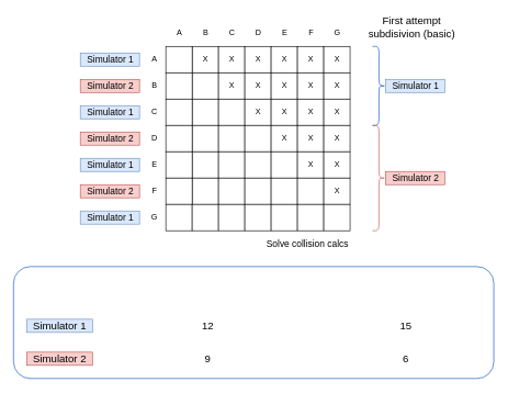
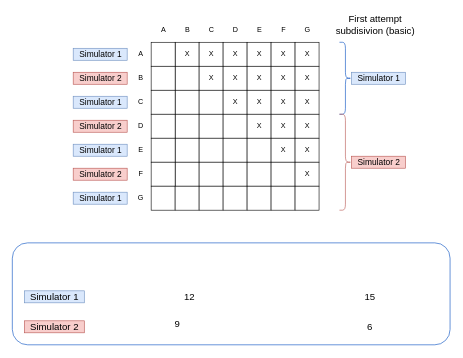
  <mxCell id="0" />
  <mxCell id="1" parent="0" />
  <mxCell id="2" value="" style="rounded=1;whiteSpace=wrap;html=1;strokeColor=#004CBF;fillColor=none;gradientColor=none;fontSize=16;" vertex="1" parent="1"><mxGeometry x="20" y="404.5" width="730" height="170" as="geometry" /></mxCell>
  <mxCell id="3" value="X" style="rounded=0;whiteSpace=wrap;html=1;" vertex="1" parent="1"><mxGeometry x="291.5" y="70" width="40" height="40" as="geometry" /></mxCell>
  <mxCell id="4" value="X" style="rounded=0;whiteSpace=wrap;html=1;" vertex="1" parent="1"><mxGeometry x="331.5" y="70" width="40" height="40" as="geometry" /></mxCell>
  <mxCell id="5" value="X" style="rounded=0;whiteSpace=wrap;html=1;" vertex="1" parent="1"><mxGeometry x="371.5" y="70" width="40" height="40" as="geometry" /></mxCell>
  <mxCell id="6" value="X" style="rounded=0;whiteSpace=wrap;html=1;" vertex="1" parent="1"><mxGeometry x="411.5" y="70" width="40" height="40" as="geometry" /></mxCell>
  <mxCell id="7" value="X" style="rounded=0;whiteSpace=wrap;html=1;" vertex="1" parent="1"><mxGeometry x="451.5" y="70" width="40" height="40" as="geometry" /></mxCell>
  <mxCell id="8" value="X" style="rounded=0;whiteSpace=wrap;html=1;" vertex="1" parent="1"><mxGeometry x="491.5" y="70" width="40" height="40" as="geometry" /></mxCell>
  <mxCell id="9" value="" style="rounded=0;whiteSpace=wrap;html=1;" vertex="1" parent="1"><mxGeometry x="291.5" y="110" width="40" height="40" as="geometry" /></mxCell>
  <mxCell id="10" value="X" style="rounded=0;whiteSpace=wrap;html=1;" vertex="1" parent="1"><mxGeometry x="331.5" y="110" width="40" height="40" as="geometry" /></mxCell>
  <mxCell id="11" value="X" style="rounded=0;whiteSpace=wrap;html=1;" vertex="1" parent="1"><mxGeometry x="371.5" y="110" width="40" height="40" as="geometry" /></mxCell>
  <mxCell id="12" value="X" style="rounded=0;whiteSpace=wrap;html=1;" vertex="1" parent="1"><mxGeometry x="411.5" y="110" width="40" height="40" as="geometry" /></mxCell>
  <mxCell id="13" value="X" style="rounded=0;whiteSpace=wrap;html=1;" vertex="1" parent="1"><mxGeometry x="451.5" y="110" width="40" height="40" as="geometry" /></mxCell>
  <mxCell id="14" value="X" style="rounded=0;whiteSpace=wrap;html=1;" vertex="1" parent="1"><mxGeometry x="491.5" y="110" width="40" height="40" as="geometry" /></mxCell>
  <mxCell id="15" value="" style="rounded=0;whiteSpace=wrap;html=1;" vertex="1" parent="1"><mxGeometry x="291.5" y="150" width="40" height="40" as="geometry" /></mxCell>
  <mxCell id="16" value="" style="rounded=0;whiteSpace=wrap;html=1;" vertex="1" parent="1"><mxGeometry x="331.5" y="150" width="40" height="40" as="geometry" /></mxCell>
  <mxCell id="17" value="X" style="rounded=0;whiteSpace=wrap;html=1;" vertex="1" parent="1"><mxGeometry x="371.5" y="150" width="40" height="40" as="geometry" /></mxCell>
  <mxCell id="18" value="X" style="rounded=0;whiteSpace=wrap;html=1;" vertex="1" parent="1"><mxGeometry x="411.5" y="150" width="40" height="40" as="geometry" /></mxCell>
  <mxCell id="19" value="X" style="rounded=0;whiteSpace=wrap;html=1;" vertex="1" parent="1"><mxGeometry x="451.5" y="150" width="40" height="40" as="geometry" /></mxCell>
  <mxCell id="20" value="X" style="rounded=0;whiteSpace=wrap;html=1;" vertex="1" parent="1"><mxGeometry x="491.5" y="150" width="40" height="40" as="geometry" /></mxCell>
  <mxCell id="21" value="" style="rounded=0;whiteSpace=wrap;html=1;" vertex="1" parent="1"><mxGeometry x="291.5" y="190" width="40" height="40" as="geometry" /></mxCell>
  <mxCell id="22" value="" style="rounded=0;whiteSpace=wrap;html=1;" vertex="1" parent="1"><mxGeometry x="331.5" y="190" width="40" height="40" as="geometry" /></mxCell>
  <mxCell id="23" value="" style="rounded=0;whiteSpace=wrap;html=1;" vertex="1" parent="1"><mxGeometry x="371.5" y="190" width="40" height="40" as="geometry" /></mxCell>
  <mxCell id="24" value="X" style="rounded=0;whiteSpace=wrap;html=1;" vertex="1" parent="1"><mxGeometry x="411.5" y="190" width="40" height="40" as="geometry" /></mxCell>
  <mxCell id="25" value="X" style="rounded=0;whiteSpace=wrap;html=1;" vertex="1" parent="1"><mxGeometry x="451.5" y="190" width="40" height="40" as="geometry" /></mxCell>
  <mxCell id="26" value="X" style="rounded=0;whiteSpace=wrap;html=1;" vertex="1" parent="1"><mxGeometry x="491.5" y="190" width="40" height="40" as="geometry" /></mxCell>
  <mxCell id="27" value="" style="rounded=0;whiteSpace=wrap;html=1;" vertex="1" parent="1"><mxGeometry x="291.5" y="230" width="40" height="40" as="geometry" /></mxCell>
  <mxCell id="28" value="" style="rounded=0;whiteSpace=wrap;html=1;" vertex="1" parent="1"><mxGeometry x="331.5" y="230" width="40" height="40" as="geometry" /></mxCell>
  <mxCell id="29" value="" style="rounded=0;whiteSpace=wrap;html=1;" vertex="1" parent="1"><mxGeometry x="371.5" y="230" width="40" height="40" as="geometry" /></mxCell>
  <mxCell id="30" value="" style="rounded=0;whiteSpace=wrap;html=1;" vertex="1" parent="1"><mxGeometry x="411.5" y="230" width="40" height="40" as="geometry" /></mxCell>
  <mxCell id="31" value="X" style="rounded=0;whiteSpace=wrap;html=1;" vertex="1" parent="1"><mxGeometry x="451.5" y="230" width="40" height="40" as="geometry" /></mxCell>
  <mxCell id="32" value="X" style="rounded=0;whiteSpace=wrap;html=1;" vertex="1" parent="1"><mxGeometry x="491.5" y="230" width="40" height="40" as="geometry" /></mxCell>
  <mxCell id="33" value="" style="rounded=0;whiteSpace=wrap;html=1;" vertex="1" parent="1"><mxGeometry x="291.5" y="270" width="40" height="40" as="geometry" /></mxCell>
  <mxCell id="34" value="" style="rounded=0;whiteSpace=wrap;html=1;" vertex="1" parent="1"><mxGeometry x="331.5" y="270" width="40" height="40" as="geometry" /></mxCell>
  <mxCell id="35" value="" style="rounded=0;whiteSpace=wrap;html=1;" vertex="1" parent="1"><mxGeometry x="371.5" y="270" width="40" height="40" as="geometry" /></mxCell>
  <mxCell id="36" value="" style="rounded=0;whiteSpace=wrap;html=1;" vertex="1" parent="1"><mxGeometry x="411.5" y="270" width="40" height="40" as="geometry" /></mxCell>
  <mxCell id="37" value="" style="rounded=0;whiteSpace=wrap;html=1;" vertex="1" parent="1"><mxGeometry x="451.5" y="270" width="40" height="40" as="geometry" /></mxCell>
  <mxCell id="38" value="X" style="rounded=0;whiteSpace=wrap;html=1;" vertex="1" parent="1"><mxGeometry x="491.5" y="270" width="40" height="40" as="geometry" /></mxCell>
  <mxCell id="39" value="" style="rounded=0;whiteSpace=wrap;html=1;" vertex="1" parent="1"><mxGeometry x="251.5" y="70" width="40" height="40" as="geometry" /></mxCell>
  <mxCell id="40" value="" style="rounded=0;whiteSpace=wrap;html=1;" vertex="1" parent="1"><mxGeometry x="251.5" y="110" width="40" height="40" as="geometry" /></mxCell>
  <mxCell id="41" value="" style="rounded=0;whiteSpace=wrap;html=1;" vertex="1" parent="1"><mxGeometry x="251.5" y="150" width="40" height="40" as="geometry" /></mxCell>
  <mxCell id="42" value="" style="rounded=0;whiteSpace=wrap;html=1;" vertex="1" parent="1"><mxGeometry x="251.5" y="190" width="40" height="40" as="geometry" /></mxCell>
  <mxCell id="43" value="" style="rounded=0;whiteSpace=wrap;html=1;" vertex="1" parent="1"><mxGeometry x="251.5" y="230" width="40" height="40" as="geometry" /></mxCell>
  <mxCell id="44" value="" style="rounded=0;whiteSpace=wrap;html=1;" vertex="1" parent="1"><mxGeometry x="251.5" y="270" width="40" height="40" as="geometry" /></mxCell>
  <mxCell id="45" value="" style="rounded=0;whiteSpace=wrap;html=1;" vertex="1" parent="1"><mxGeometry x="251.5" y="310" width="40" height="40" as="geometry" /></mxCell>
  <mxCell id="46" value="" style="rounded=0;whiteSpace=wrap;html=1;" vertex="1" parent="1"><mxGeometry x="291.5" y="310" width="40" height="40" as="geometry" /></mxCell>
  <mxCell id="47" value="" style="rounded=0;whiteSpace=wrap;html=1;" vertex="1" parent="1"><mxGeometry x="331.5" y="310" width="40" height="40" as="geometry" /></mxCell>
  <mxCell id="48" value="" style="rounded=0;whiteSpace=wrap;html=1;" vertex="1" parent="1"><mxGeometry x="371.5" y="310" width="40" height="40" as="geometry" /></mxCell>
  <mxCell id="49" value="" style="rounded=0;whiteSpace=wrap;html=1;" vertex="1" parent="1"><mxGeometry x="411.5" y="310" width="40" height="40" as="geometry" /></mxCell>
  <mxCell id="50" value="" style="rounded=0;whiteSpace=wrap;html=1;" vertex="1" parent="1"><mxGeometry x="451.5" y="310" width="40" height="40" as="geometry" /></mxCell>
  <mxCell id="51" value="" style="rounded=0;whiteSpace=wrap;html=1;" vertex="1" parent="1"><mxGeometry x="491.5" y="310" width="40" height="40" as="geometry" /></mxCell>
  <mxCell id="52" value="A" style="text;html=1;align=center;verticalAlign=middle;resizable=0;points=[];autosize=1;" vertex="1" parent="1"><mxGeometry x="223.5" y="80" width="20" height="20" as="geometry" /></mxCell>
  <mxCell id="53" value="B" style="text;html=1;align=center;verticalAlign=middle;resizable=0;points=[];autosize=1;" vertex="1" parent="1"><mxGeometry x="223.5" y="120" width="20" height="20" as="geometry" /></mxCell>
  <mxCell id="54" value="C" style="text;html=1;align=center;verticalAlign=middle;resizable=0;points=[];autosize=1;" vertex="1" parent="1"><mxGeometry x="223.5" y="160" width="20" height="20" as="geometry" /></mxCell>
  <mxCell id="55" value="D" style="text;html=1;align=center;verticalAlign=middle;resizable=0;points=[];autosize=1;" vertex="1" parent="1"><mxGeometry x="223.5" y="200" width="20" height="20" as="geometry" /></mxCell>
  <mxCell id="56" value="E" style="text;html=1;align=center;verticalAlign=middle;resizable=0;points=[];autosize=1;" vertex="1" parent="1"><mxGeometry x="223.5" y="240" width="20" height="20" as="geometry" /></mxCell>
  <mxCell id="57" value="F" style="text;html=1;align=center;verticalAlign=middle;resizable=0;points=[];autosize=1;" vertex="1" parent="1"><mxGeometry x="223.5" y="280" width="20" height="20" as="geometry" /></mxCell>
  <mxCell id="58" value="G" style="text;html=1;align=center;verticalAlign=middle;resizable=0;points=[];autosize=1;" vertex="1" parent="1"><mxGeometry x="223.5" y="320" width="20" height="20" as="geometry" /></mxCell>
  <mxCell id="59" value="A" style="text;html=1;align=center;verticalAlign=middle;resizable=0;points=[];autosize=1;" vertex="1" parent="1"><mxGeometry x="261.5" y="40" width="20" height="20" as="geometry" /></mxCell>
  <mxCell id="60" value="B" style="text;html=1;align=center;verticalAlign=middle;resizable=0;points=[];autosize=1;" vertex="1" parent="1"><mxGeometry x="301.5" y="40" width="20" height="20" as="geometry" /></mxCell>
  <mxCell id="61" value="C" style="text;html=1;align=center;verticalAlign=middle;resizable=0;points=[];autosize=1;" vertex="1" parent="1"><mxGeometry x="341.5" y="40" width="20" height="20" as="geometry" /></mxCell>
  <mxCell id="62" value="D" style="text;html=1;align=center;verticalAlign=middle;resizable=0;points=[];autosize=1;" vertex="1" parent="1"><mxGeometry x="381.5" y="40" width="20" height="20" as="geometry" /></mxCell>
  <mxCell id="63" value="E" style="text;html=1;align=center;verticalAlign=middle;resizable=0;points=[];autosize=1;" vertex="1" parent="1"><mxGeometry x="421.5" y="40" width="20" height="20" as="geometry" /></mxCell>
  <mxCell id="64" value="F" style="text;html=1;align=center;verticalAlign=middle;resizable=0;points=[];autosize=1;" vertex="1" parent="1"><mxGeometry x="461.5" y="40" width="20" height="20" as="geometry" /></mxCell>
  <mxCell id="65" value="G" style="text;html=1;align=center;verticalAlign=middle;resizable=0;points=[];autosize=1;" vertex="1" parent="1"><mxGeometry x="501.5" y="40" width="20" height="20" as="geometry" /></mxCell>
- <mxCell id="66" value="Solve collision calcs" style="text;html=1;strokeColor=none;fillColor=none;align=center;verticalAlign=middle;whiteSpace=wrap;rounded=0;fontSize=14;" vertex="1" parent="1"><mxGeometry x="401.5" y="360" width="130" height="20" as="geometry" /></mxCell>
  <mxCell id="67" value="" style="shape=curlyBracket;whiteSpace=wrap;html=1;rounded=1;fontSize=14;flipH=1;fillColor=#FC1414;strokeColor=#004CBF;gradientColor=none;" vertex="1" parent="1"><mxGeometry x="565.5" y="70" width="20" height="120" as="geometry" /></mxCell>
  <mxCell id="68" value="" style="shape=curlyBracket;whiteSpace=wrap;html=1;rounded=1;fontSize=14;flipH=1;fillColor=#f8cecc;strokeColor=#b85450;" vertex="1" parent="1"><mxGeometry x="565.5" y="190" width="20" height="160" as="geometry" /></mxCell>
  <mxCell id="69" value="Simulator 1" style="text;html=1;align=center;verticalAlign=middle;resizable=0;points=[];autosize=1;fontSize=14;fillColor=#dae8fc;strokeColor=#6c8ebf;" vertex="1" parent="1"><mxGeometry x="585.5" y="120" width="90" height="20" as="geometry" /></mxCell>
  <mxCell id="70" value="Simulator 2" style="text;html=1;align=center;verticalAlign=middle;resizable=0;points=[];autosize=1;fontSize=14;fillColor=#f8cecc;strokeColor=#b85450;" vertex="1" parent="1"><mxGeometry x="585.5" y="260" width="90" height="20" as="geometry" /></mxCell>
  <mxCell id="71" value="Simulator 1" style="text;html=1;align=center;verticalAlign=middle;resizable=0;points=[];autosize=1;fontSize=14;fillColor=#dae8fc;strokeColor=#6c8ebf;" vertex="1" parent="1"><mxGeometry x="121.5" y="80" width="90" height="20" as="geometry" /></mxCell>
  <mxCell id="72" value="Simulator 1" style="text;html=1;align=center;verticalAlign=middle;resizable=0;points=[];autosize=1;fontSize=14;fillColor=#dae8fc;strokeColor=#6c8ebf;" vertex="1" parent="1"><mxGeometry x="121.5" y="160" width="90" height="20" as="geometry" /></mxCell>
  <mxCell id="73" value="Simulator 1" style="text;html=1;align=center;verticalAlign=middle;resizable=0;points=[];autosize=1;fontSize=14;fillColor=#dae8fc;strokeColor=#6c8ebf;" vertex="1" parent="1"><mxGeometry x="121.5" y="240" width="90" height="20" as="geometry" /></mxCell>
  <mxCell id="74" value="Simulator 1" style="text;html=1;align=center;verticalAlign=middle;resizable=0;points=[];autosize=1;fontSize=14;fillColor=#dae8fc;strokeColor=#6c8ebf;" vertex="1" parent="1"><mxGeometry x="121.5" y="320" width="90" height="20" as="geometry" /></mxCell>
  <mxCell id="75" value="Simulator 2" style="text;html=1;align=center;verticalAlign=middle;resizable=0;points=[];autosize=1;fontSize=14;fillColor=#f8cecc;strokeColor=#b85450;" vertex="1" parent="1"><mxGeometry x="121.5" y="120" width="90" height="20" as="geometry" /></mxCell>
  <mxCell id="76" value="Simulator 2" style="text;html=1;align=center;verticalAlign=middle;resizable=0;points=[];autosize=1;fontSize=14;fillColor=#f8cecc;strokeColor=#b85450;" vertex="1" parent="1"><mxGeometry x="121.5" y="200" width="90" height="20" as="geometry" /></mxCell>
  <mxCell id="77" value="Simulator 2" style="text;html=1;align=center;verticalAlign=middle;resizable=0;points=[];autosize=1;fontSize=14;fillColor=#f8cecc;strokeColor=#b85450;" vertex="1" parent="1"><mxGeometry x="121.5" y="280" width="90" height="20" as="geometry" /></mxCell>
  <mxCell id="78" value="First attempt subdisivion (basic)" style="text;html=1;strokeColor=none;fillColor=none;align=center;verticalAlign=middle;whiteSpace=wrap;rounded=0;fontSize=16;" vertex="1" parent="1"><mxGeometry x="545" y="20" width="161" height="40" as="geometry" /></mxCell>
  <mxCell id="79" value="Simulator 1" style="text;html=1;align=center;verticalAlign=middle;resizable=0;points=[];autosize=1;fontSize=16;fillColor=#dae8fc;strokeColor=#6c8ebf;" vertex="1" parent="1"><mxGeometry x="40" y="484.5" width="100" height="20" as="geometry" /></mxCell>
  <mxCell id="80" value="Simulator 2" style="text;html=1;align=center;verticalAlign=middle;resizable=0;points=[];autosize=1;fontSize=16;fillColor=#f8cecc;strokeColor=#b85450;" vertex="1" parent="1"><mxGeometry x="40" y="534.5" width="100" height="20" as="geometry" /></mxCell>
  <mxCell id="81" value="12" style="text;html=1;align=center;verticalAlign=middle;resizable=0;points=[];autosize=1;fontSize=16;" vertex="1" parent="1"><mxGeometry x="299.5" y="484.5" width="30" height="20" as="geometry" /></mxCell>
  <mxCell id="82" value="15" style="text;html=1;align=center;verticalAlign=middle;resizable=0;points=[];autosize=1;fontSize=16;" vertex="1" parent="1"><mxGeometry x="600.5" y="484.5" width="30" height="20" as="geometry" /></mxCell>
- <mxCell id="83" value="9" style="text;html=1;align=center;verticalAlign=middle;resizable=0;points=[];autosize=1;fontSize=16;" vertex="1" parent="1"><mxGeometry x="304.5" y="534.5" width="20" height="20" as="geometry" /></mxCell>
+ <mxCell id="83" value="9" style="text;html=1;align=center;verticalAlign=middle;resizable=0;points=[];autosize=1;fontSize=16;" vertex="1" parent="1"><mxGeometry x="284.5" y="529.5" width="20" height="20" as="geometry" /></mxCell>
  <mxCell id="84" value="6" style="text;html=1;align=center;verticalAlign=middle;resizable=0;points=[];autosize=1;fontSize=16;" vertex="1" parent="1"><mxGeometry x="605.5" y="534.5" width="20" height="20" as="geometry" /></mxCell>
